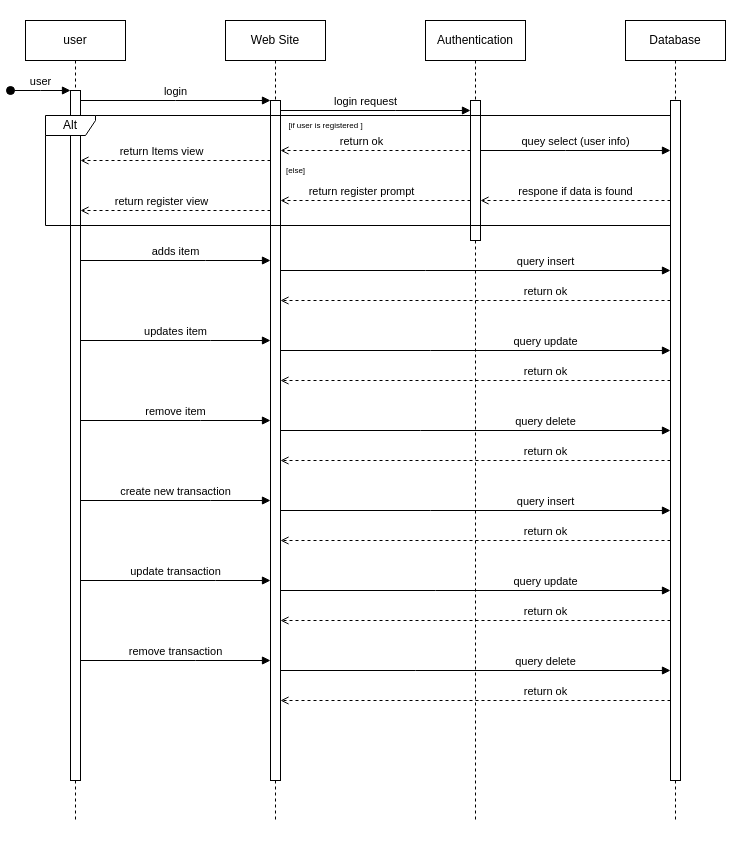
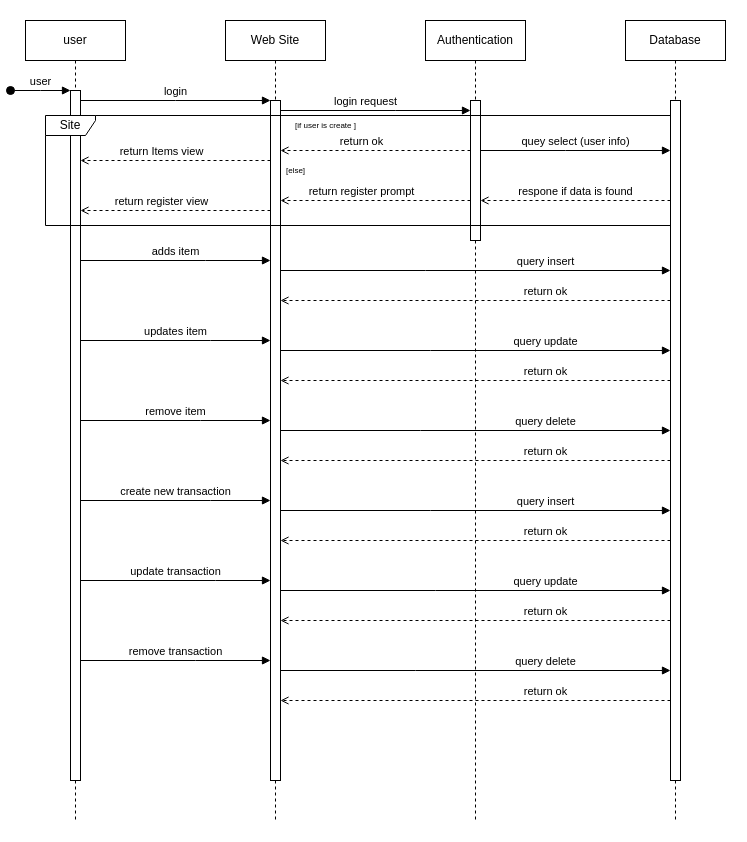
  <mxCell id="0" />
  <mxCell id="1" parent="0" />
  <mxCell id="2" value="user" style="shape=umlLifeline;perimeter=lifelinePerimeter;whiteSpace=wrap;html=1;container=0;dropTarget=0;collapsible=0;recursiveResize=0;outlineConnect=0;portConstraint=eastwest;newEdgeStyle={&quot;edgeStyle&quot;:&quot;elbowEdgeStyle&quot;,&quot;elbow&quot;:&quot;vertical&quot;,&quot;curved&quot;:0,&quot;rounded&quot;:0};" parent="1" vertex="1"><mxGeometry x="20" y="20" width="100" height="800" as="geometry" /></mxCell>
  <mxCell id="3" value="" style="html=1;points=[];perimeter=orthogonalPerimeter;outlineConnect=0;targetShapes=umlLifeline;portConstraint=eastwest;newEdgeStyle={&quot;edgeStyle&quot;:&quot;elbowEdgeStyle&quot;,&quot;elbow&quot;:&quot;vertical&quot;,&quot;curved&quot;:0,&quot;rounded&quot;:0};" parent="2" vertex="1"><mxGeometry x="45" y="70" width="10" height="690" as="geometry" /></mxCell>
  <mxCell id="4" value="user" style="html=1;verticalAlign=bottom;startArrow=oval;endArrow=block;startSize=8;edgeStyle=elbowEdgeStyle;elbow=vertical;curved=0;rounded=0;" parent="2" target="3" edge="1"><mxGeometry relative="1" as="geometry"><mxPoint x="-15" y="70" as="sourcePoint" /></mxGeometry></mxCell>
  <mxCell id="5" value="Web Site" style="shape=umlLifeline;perimeter=lifelinePerimeter;whiteSpace=wrap;html=1;container=0;dropTarget=0;collapsible=0;recursiveResize=0;outlineConnect=0;portConstraint=eastwest;newEdgeStyle={&quot;edgeStyle&quot;:&quot;elbowEdgeStyle&quot;,&quot;elbow&quot;:&quot;vertical&quot;,&quot;curved&quot;:0,&quot;rounded&quot;:0};" parent="1" vertex="1"><mxGeometry x="220" y="20" width="100" height="800" as="geometry" /></mxCell>
  <mxCell id="6" value="" style="html=1;points=[];perimeter=orthogonalPerimeter;outlineConnect=0;targetShapes=umlLifeline;portConstraint=eastwest;newEdgeStyle={&quot;edgeStyle&quot;:&quot;elbowEdgeStyle&quot;,&quot;elbow&quot;:&quot;vertical&quot;,&quot;curved&quot;:0,&quot;rounded&quot;:0};" parent="5" vertex="1"><mxGeometry x="45" y="80" width="10" height="680" as="geometry" /></mxCell>
  <mxCell id="7" value="login" style="html=1;verticalAlign=bottom;endArrow=block;edgeStyle=elbowEdgeStyle;elbow=vertical;curved=0;rounded=0;" parent="1" source="3" target="6" edge="1"><mxGeometry relative="1" as="geometry"><mxPoint x="185" y="110" as="sourcePoint" /><Array as="points"><mxPoint x="170" y="100" /></Array></mxGeometry></mxCell>
  <mxCell id="8" value="Authentication" style="shape=umlLifeline;perimeter=lifelinePerimeter;whiteSpace=wrap;html=1;container=0;dropTarget=0;collapsible=0;recursiveResize=0;outlineConnect=0;portConstraint=eastwest;newEdgeStyle={&quot;edgeStyle&quot;:&quot;elbowEdgeStyle&quot;,&quot;elbow&quot;:&quot;vertical&quot;,&quot;curved&quot;:0,&quot;rounded&quot;:0};" vertex="1" parent="1"><mxGeometry x="420" y="20" width="100" height="800" as="geometry" /></mxCell>
  <mxCell id="9" value="" style="html=1;points=[];perimeter=orthogonalPerimeter;outlineConnect=0;targetShapes=umlLifeline;portConstraint=eastwest;newEdgeStyle={&quot;edgeStyle&quot;:&quot;elbowEdgeStyle&quot;,&quot;elbow&quot;:&quot;vertical&quot;,&quot;curved&quot;:0,&quot;rounded&quot;:0};" vertex="1" parent="8"><mxGeometry x="45" y="80" width="10" height="140" as="geometry" /></mxCell>
  <mxCell id="10" value="login request" style="html=1;verticalAlign=bottom;endArrow=block;edgeStyle=elbowEdgeStyle;elbow=vertical;curved=0;rounded=0;" edge="1" parent="1" source="6" target="9"><mxGeometry x="-0.105" relative="1" as="geometry"><mxPoint x="280" y="110" as="sourcePoint" /><Array as="points"><mxPoint x="389.78" y="110" /></Array><mxPoint x="459.5" y="110" as="targetPoint" /><mxPoint as="offset" /></mxGeometry></mxCell>
- <mxCell id="11" value="Alt" style="shape=umlFrame;whiteSpace=wrap;html=1;pointerEvents=0;recursiveResize=0;container=1;collapsible=0;width=50;height=20;" vertex="1" parent="1"><mxGeometry x="40" y="115" width="630" height="110" as="geometry" /></mxCell>
- <mxCell id="12" value="[if user is registered ]" style="text;html=1;align=center;verticalAlign=middle;resizable=0;points=[];autosize=1;strokeColor=none;fillColor=none;fontSize=8;" vertex="1" parent="11"><mxGeometry x="230" width="100" height="20" as="geometry" /></mxCell>
+ <mxCell id="11" value="Site" style="shape=umlFrame;whiteSpace=wrap;html=1;pointerEvents=0;recursiveResize=0;container=1;collapsible=0;width=50;height=20;" vertex="1" parent="1"><mxGeometry x="40" y="115" width="630" height="110" as="geometry" /></mxCell>
+ <mxCell id="12" value="[if user is create ]" style="text;html=1;align=center;verticalAlign=middle;resizable=0;points=[];autosize=1;strokeColor=none;fillColor=none;fontSize=8;" vertex="1" parent="11"><mxGeometry x="230" width="100" height="20" as="geometry" /></mxCell>
  <mxCell id="13" value="[else]" style="text;html=1;align=center;verticalAlign=middle;resizable=0;points=[];autosize=1;strokeColor=none;fillColor=none;fontSize=8;" vertex="1" parent="11"><mxGeometry x="230" y="45" width="40" height="20" as="geometry" /></mxCell>
  <mxCell id="14" value="return register view" style="html=1;verticalAlign=bottom;endArrow=open;edgeStyle=elbowEdgeStyle;elbow=vertical;curved=0;rounded=0;dashed=1;endFill=0;" edge="1" parent="11"><mxGeometry x="0.15" relative="1" as="geometry"><mxPoint x="225.0" y="95.001" as="sourcePoint" /><Array as="points" /><mxPoint x="35" y="95.001" as="targetPoint" /><mxPoint as="offset" /></mxGeometry></mxCell>
  <mxCell id="15" value="return ok" style="html=1;verticalAlign=bottom;endArrow=open;edgeStyle=elbowEdgeStyle;elbow=vertical;curved=0;rounded=0;dashed=1;endFill=0;" parent="1" source="9" target="6" edge="1"><mxGeometry x="0.15" relative="1" as="geometry"><mxPoint x="460" y="170" as="sourcePoint" /><Array as="points"><mxPoint x="370" y="150" /></Array><mxPoint x="290" y="170" as="targetPoint" /><mxPoint as="offset" /></mxGeometry></mxCell>
  <mxCell id="16" value="return register prompt" style="html=1;verticalAlign=bottom;endArrow=open;edgeStyle=elbowEdgeStyle;elbow=vertical;curved=0;rounded=0;dashed=1;endFill=0;" edge="1" parent="1" source="9" target="6"><mxGeometry x="0.15" relative="1" as="geometry"><mxPoint x="480" y="200" as="sourcePoint" /><Array as="points"><mxPoint x="430" y="200" /></Array><mxPoint x="295" y="200" as="targetPoint" /><mxPoint as="offset" /></mxGeometry></mxCell>
  <mxCell id="17" value="return Items view" style="html=1;verticalAlign=bottom;endArrow=open;edgeStyle=elbowEdgeStyle;elbow=vertical;curved=0;rounded=0;dashed=1;endFill=0;" edge="1" parent="1" source="6" target="3"><mxGeometry x="0.149" relative="1" as="geometry"><mxPoint x="170" y="160" as="sourcePoint" /><Array as="points"><mxPoint x="220" y="160" /></Array><mxPoint x="90" y="160" as="targetPoint" /><mxPoint as="offset" /></mxGeometry></mxCell>
  <mxCell id="18" value="Database" style="shape=umlLifeline;perimeter=lifelinePerimeter;whiteSpace=wrap;html=1;container=0;dropTarget=0;collapsible=0;recursiveResize=0;outlineConnect=0;portConstraint=eastwest;newEdgeStyle={&quot;edgeStyle&quot;:&quot;elbowEdgeStyle&quot;,&quot;elbow&quot;:&quot;vertical&quot;,&quot;curved&quot;:0,&quot;rounded&quot;:0};" vertex="1" parent="1"><mxGeometry x="620" y="20" width="100" height="800" as="geometry" /></mxCell>
  <mxCell id="19" value="" style="html=1;points=[];perimeter=orthogonalPerimeter;outlineConnect=0;targetShapes=umlLifeline;portConstraint=eastwest;newEdgeStyle={&quot;edgeStyle&quot;:&quot;elbowEdgeStyle&quot;,&quot;elbow&quot;:&quot;vertical&quot;,&quot;curved&quot;:0,&quot;rounded&quot;:0};" vertex="1" parent="18"><mxGeometry x="45" y="80" width="10" height="680" as="geometry" /></mxCell>
  <mxCell id="20" value="quey select (user info)" style="html=1;verticalAlign=bottom;endArrow=block;edgeStyle=elbowEdgeStyle;elbow=vertical;curved=0;rounded=0;" edge="1" parent="1" source="9" target="19"><mxGeometry relative="1" as="geometry"><mxPoint x="500" y="140" as="sourcePoint" /><Array as="points"><mxPoint x="560" y="150" /></Array><mxPoint x="660" y="140" as="targetPoint" /></mxGeometry></mxCell>
  <mxCell id="21" value="respone if data is found" style="html=1;verticalAlign=bottom;endArrow=open;edgeStyle=elbowEdgeStyle;elbow=vertical;curved=0;rounded=0;dashed=1;endFill=0;" edge="1" parent="1" source="19" target="9"><mxGeometry relative="1" as="geometry"><mxPoint x="625" y="180" as="sourcePoint" /><Array as="points"><mxPoint x="590" y="200" /></Array><mxPoint x="480" y="180" as="targetPoint" /><mxPoint as="offset" /></mxGeometry></mxCell>
  <mxCell id="22" value="adds item" style="html=1;verticalAlign=bottom;endArrow=block;edgeStyle=elbowEdgeStyle;elbow=vertical;curved=0;rounded=0;" edge="1" parent="1"><mxGeometry relative="1" as="geometry"><mxPoint x="75" y="260" as="sourcePoint" /><Array as="points"><mxPoint x="200" y="260" /></Array><mxPoint x="265" y="260" as="targetPoint" /></mxGeometry></mxCell>
  <mxCell id="23" value="query insert" style="html=1;verticalAlign=bottom;endArrow=block;edgeStyle=elbowEdgeStyle;elbow=vertical;curved=0;rounded=0;" edge="1" parent="1"><mxGeometry x="0.359" relative="1" as="geometry"><mxPoint x="275" y="270" as="sourcePoint" /><Array as="points"><mxPoint x="420" y="270" /></Array><mxPoint x="665" y="270" as="targetPoint" /><mxPoint as="offset" /></mxGeometry></mxCell>
  <mxCell id="24" value="return ok" style="html=1;verticalAlign=bottom;endArrow=open;edgeStyle=elbowEdgeStyle;elbow=vertical;curved=0;rounded=0;dashed=1;endFill=0;" edge="1" parent="1"><mxGeometry x="-0.359" relative="1" as="geometry"><mxPoint x="665" y="300" as="sourcePoint" /><Array as="points"><mxPoint x="420" y="300" /></Array><mxPoint x="275" y="300" as="targetPoint" /><mxPoint as="offset" /></mxGeometry></mxCell>
  <mxCell id="25" value="updates item" style="html=1;verticalAlign=bottom;endArrow=block;edgeStyle=elbowEdgeStyle;elbow=vertical;curved=0;rounded=0;" edge="1" parent="1"><mxGeometry relative="1" as="geometry"><mxPoint x="75" y="340" as="sourcePoint" /><Array as="points"><mxPoint x="205" y="340" /></Array><mxPoint x="265" y="340" as="targetPoint" /></mxGeometry></mxCell>
  <mxCell id="26" value="query update" style="html=1;verticalAlign=bottom;endArrow=block;edgeStyle=elbowEdgeStyle;elbow=vertical;curved=0;rounded=0;" edge="1" parent="1"><mxGeometry x="0.359" relative="1" as="geometry"><mxPoint x="275" y="350" as="sourcePoint" /><Array as="points"><mxPoint x="425" y="350" /></Array><mxPoint x="665" y="350" as="targetPoint" /><mxPoint as="offset" /></mxGeometry></mxCell>
  <mxCell id="27" value="return ok" style="html=1;verticalAlign=bottom;endArrow=open;edgeStyle=elbowEdgeStyle;elbow=vertical;curved=0;rounded=0;dashed=1;endFill=0;" edge="1" parent="1"><mxGeometry x="-0.359" relative="1" as="geometry"><mxPoint x="665" y="380" as="sourcePoint" /><Array as="points"><mxPoint x="425" y="380" /></Array><mxPoint x="275" y="380" as="targetPoint" /><mxPoint as="offset" /></mxGeometry></mxCell>
  <mxCell id="28" value="remove item" style="html=1;verticalAlign=bottom;endArrow=block;edgeStyle=elbowEdgeStyle;elbow=vertical;curved=0;rounded=0;" edge="1" parent="1"><mxGeometry relative="1" as="geometry"><mxPoint x="75" y="420" as="sourcePoint" /><Array as="points"><mxPoint x="195" y="420" /></Array><mxPoint x="265" y="420" as="targetPoint" /></mxGeometry></mxCell>
  <mxCell id="29" value="query delete" style="html=1;verticalAlign=bottom;endArrow=block;edgeStyle=elbowEdgeStyle;elbow=vertical;curved=0;rounded=0;" edge="1" parent="1"><mxGeometry x="0.359" relative="1" as="geometry"><mxPoint x="275" y="430" as="sourcePoint" /><Array as="points"><mxPoint x="415" y="430" /></Array><mxPoint x="665" y="430" as="targetPoint" /><mxPoint as="offset" /></mxGeometry></mxCell>
  <mxCell id="30" value="return ok" style="html=1;verticalAlign=bottom;endArrow=open;edgeStyle=elbowEdgeStyle;elbow=vertical;curved=0;rounded=0;dashed=1;endFill=0;" edge="1" parent="1"><mxGeometry x="-0.359" relative="1" as="geometry"><mxPoint x="665" y="460" as="sourcePoint" /><Array as="points"><mxPoint x="415" y="460" /></Array><mxPoint x="275" y="460" as="targetPoint" /><mxPoint as="offset" /></mxGeometry></mxCell>
  <mxCell id="31" value="create new transaction" style="html=1;verticalAlign=bottom;endArrow=block;edgeStyle=elbowEdgeStyle;elbow=vertical;curved=0;rounded=0;" edge="1" parent="1"><mxGeometry relative="1" as="geometry"><mxPoint x="75" y="500" as="sourcePoint" /><Array as="points"><mxPoint x="205" y="500" /></Array><mxPoint x="265" y="500" as="targetPoint" /><mxPoint as="offset" /></mxGeometry></mxCell>
  <mxCell id="32" value="query insert" style="html=1;verticalAlign=bottom;endArrow=block;edgeStyle=elbowEdgeStyle;elbow=vertical;curved=0;rounded=0;" edge="1" parent="1"><mxGeometry x="0.359" relative="1" as="geometry"><mxPoint x="275" y="510" as="sourcePoint" /><Array as="points"><mxPoint x="425" y="510" /></Array><mxPoint x="665" y="510" as="targetPoint" /><mxPoint as="offset" /></mxGeometry></mxCell>
  <mxCell id="33" value="return ok" style="html=1;verticalAlign=bottom;endArrow=open;edgeStyle=elbowEdgeStyle;elbow=vertical;curved=0;rounded=0;dashed=1;endFill=0;" edge="1" parent="1"><mxGeometry x="-0.359" relative="1" as="geometry"><mxPoint x="665" y="540" as="sourcePoint" /><Array as="points"><mxPoint x="425" y="540" /></Array><mxPoint x="275" y="540" as="targetPoint" /><mxPoint as="offset" /></mxGeometry></mxCell>
  <mxCell id="34" value="update transaction" style="html=1;verticalAlign=bottom;endArrow=block;edgeStyle=elbowEdgeStyle;elbow=vertical;curved=0;rounded=0;" edge="1" parent="1" source="3" target="6"><mxGeometry relative="1" as="geometry"><mxPoint x="90" y="580" as="sourcePoint" /><Array as="points"><mxPoint x="210" y="580" /></Array><mxPoint x="260" y="580" as="targetPoint" /><mxPoint as="offset" /></mxGeometry></mxCell>
  <mxCell id="35" value="query update" style="html=1;verticalAlign=bottom;endArrow=block;edgeStyle=elbowEdgeStyle;elbow=vertical;curved=0;rounded=0;" edge="1" parent="1" source="6" target="19"><mxGeometry x="0.359" relative="1" as="geometry"><mxPoint x="300" y="590" as="sourcePoint" /><Array as="points"><mxPoint x="430" y="590" /></Array><mxPoint x="650" y="590" as="targetPoint" /><mxPoint as="offset" /></mxGeometry></mxCell>
  <mxCell id="36" value="return ok" style="html=1;verticalAlign=bottom;endArrow=open;edgeStyle=elbowEdgeStyle;elbow=vertical;curved=0;rounded=0;dashed=1;endFill=0;" edge="1" parent="1" source="19" target="6"><mxGeometry x="-0.359" relative="1" as="geometry"><mxPoint x="650" y="620" as="sourcePoint" /><Array as="points"><mxPoint x="430" y="620" /></Array><mxPoint x="290" y="620" as="targetPoint" /><mxPoint as="offset" /></mxGeometry></mxCell>
  <mxCell id="37" value="remove transaction" style="html=1;verticalAlign=bottom;endArrow=block;edgeStyle=elbowEdgeStyle;elbow=vertical;curved=0;rounded=0;" edge="1" parent="1" source="3" target="6"><mxGeometry relative="1" as="geometry"><mxPoint x="110" y="660" as="sourcePoint" /><Array as="points"><mxPoint x="190" y="660" /></Array><mxPoint x="250" y="660" as="targetPoint" /><mxPoint as="offset" /></mxGeometry></mxCell>
  <mxCell id="38" value="query delete" style="html=1;verticalAlign=bottom;endArrow=block;edgeStyle=elbowEdgeStyle;elbow=vertical;curved=0;rounded=0;" edge="1" parent="1" source="6" target="19"><mxGeometry x="0.359" relative="1" as="geometry"><mxPoint x="300" y="670" as="sourcePoint" /><Array as="points"><mxPoint x="410" y="670" /></Array><mxPoint x="650" y="670" as="targetPoint" /><mxPoint as="offset" /></mxGeometry></mxCell>
  <mxCell id="39" value="return ok" style="html=1;verticalAlign=bottom;endArrow=open;edgeStyle=elbowEdgeStyle;elbow=vertical;curved=0;rounded=0;dashed=1;endFill=0;" edge="1" parent="1" source="19" target="6"><mxGeometry x="-0.359" relative="1" as="geometry"><mxPoint x="650" y="700" as="sourcePoint" /><Array as="points"><mxPoint x="410" y="700" /></Array><mxPoint x="310" y="700" as="targetPoint" /><mxPoint as="offset" /></mxGeometry></mxCell>
